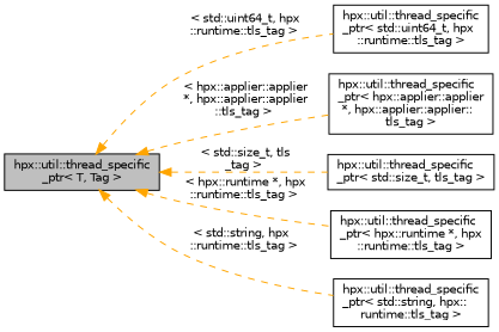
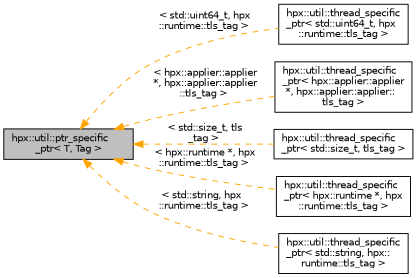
  digraph {
    rankdir=LR
    node [color=black fillcolor=white fontname=Helvetica fontsize=10 shape=record style=filled]
    edge [color=orange dir=back fontname=Helvetica fontsize=10 labelfontname=Helvetica labelfontsize=10 style=dashed]
-   n1 [fillcolor=grey75 fontcolor=black height=0.2 label="hpx::util::thread_specific\l_ptr\< T, Tag \>" width=0.4]
+   n1 [fillcolor=grey75 fontcolor=black height=0.2 label="hpx::util::ptr_specific\l_ptr\< T, Tag \>" width=0.4]
    n2 [height=0.2 label="hpx::util::thread_specific\l_ptr\< std::uint64_t, hpx\l::runtime::tls_tag \>" width=0.4]
    n3 [height=0.2 label="hpx::util::thread_specific\l_ptr\< hpx::applier::applier\l *, hpx::applier::applier::\ltls_tag \>" width=0.4]
    n4 [height=0.2 label="hpx::util::thread_specific\l_ptr\< std::size_t, tls_tag \>" width=0.4]
    n5 [height=0.2 label="hpx::util::thread_specific\l_ptr\< hpx::runtime *, hpx\l::runtime::tls_tag \>" width=0.4]
    n6 [height=0.2 label="hpx::util::thread_specific\l_ptr\< std::string, hpx::\lruntime::tls_tag \>" width=0.4]
    n1 -> n2 [label=" \< std::uint64_t, hpx\l::runtime::tls_tag \>"]
    n1 -> n3 [label=" \< hpx::applier::applier\l *, hpx::applier::applier\l::tls_tag \>"]
    n1 -> n4 [label=" \< std::size_t, tls\l_tag \>"]
    n1 -> n5 [label=" \< hpx::runtime *, hpx\l::runtime::tls_tag \>"]
    n1 -> n6 [label=" \< std::string, hpx\l::runtime::tls_tag \>"]
  }
